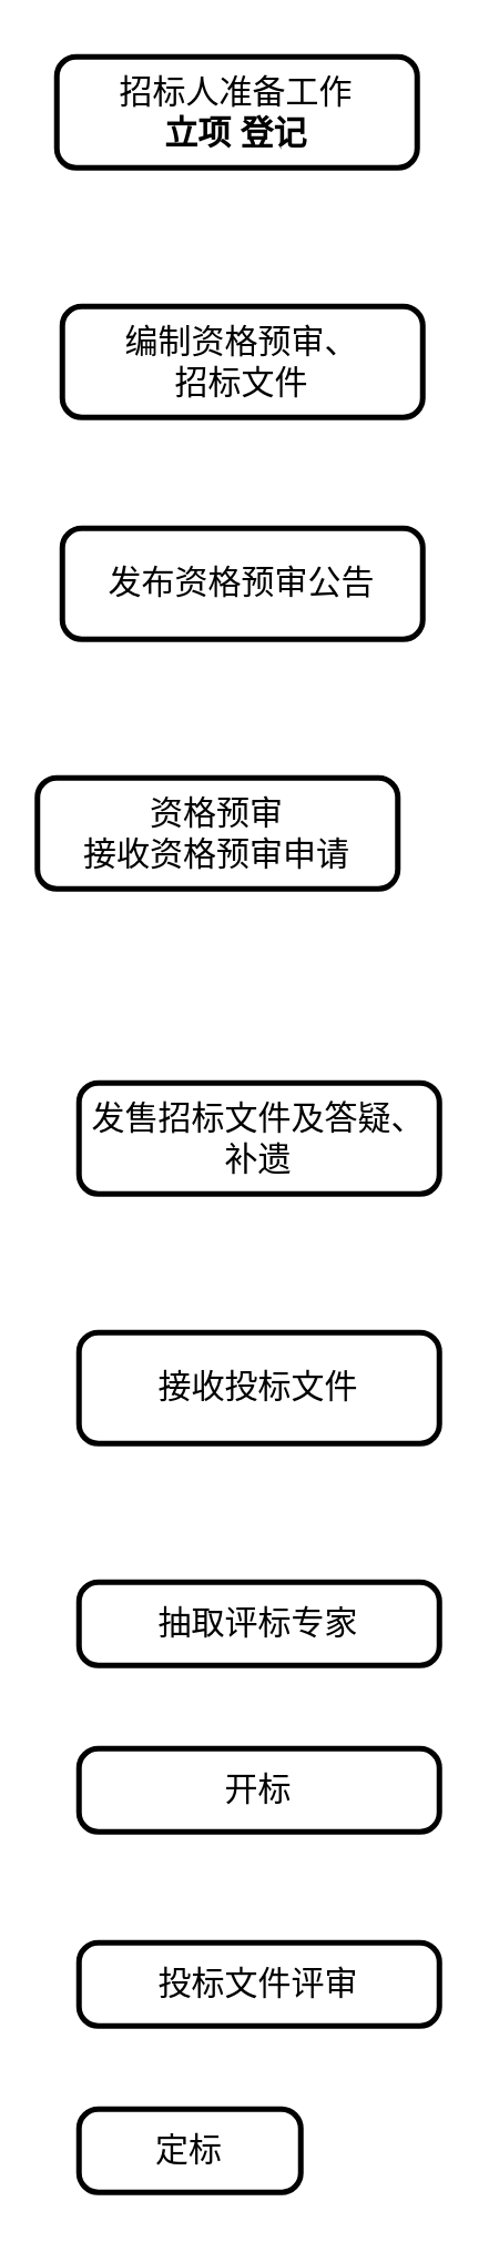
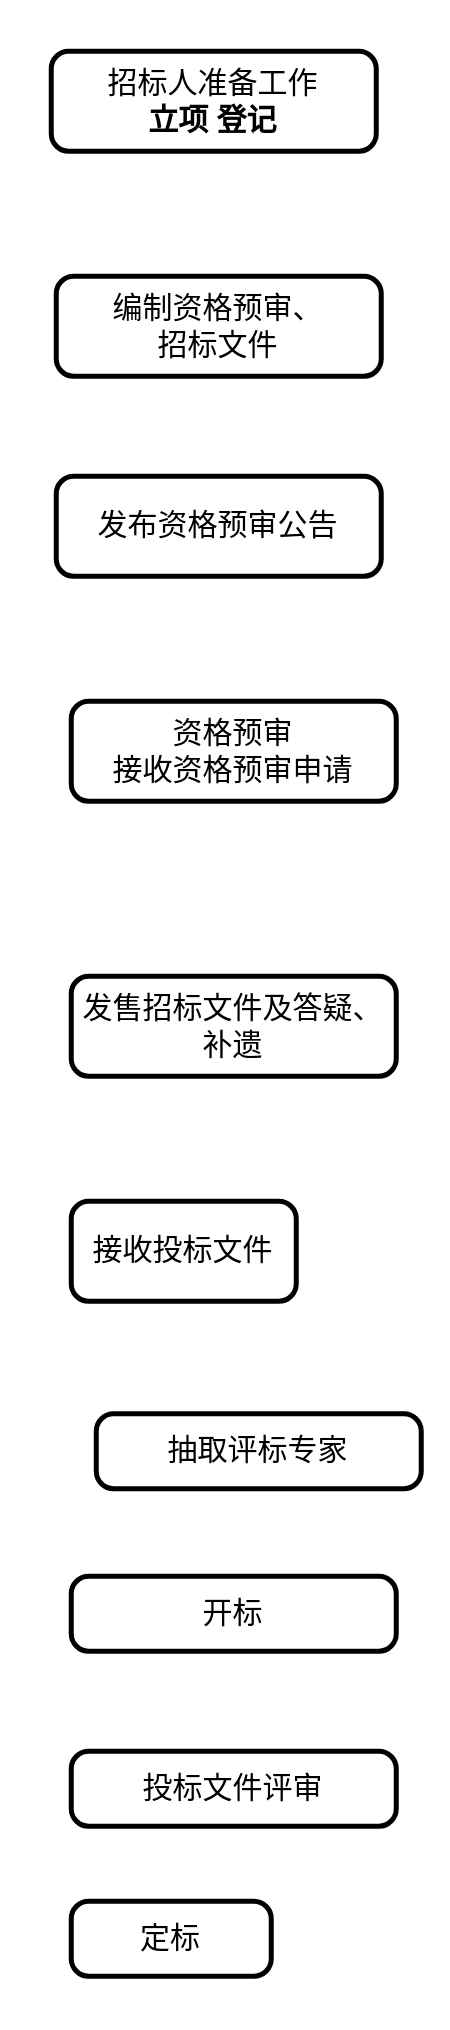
  <mxCell id="0" />
  <mxCell id="1" parent="0" />
  <mxCell id="2" value="&lt;span&gt;招标人准备工作&lt;br&gt;&lt;/span&gt;&lt;strong&gt;立项 登记&lt;/strong&gt;&lt;span&gt;&lt;br&gt;&lt;/span&gt;" style="rounded=1;whiteSpace=wrap;html=1;absoluteArcSize=1;arcSize=14;strokeWidth=2;" parent="1" vertex="1"><mxGeometry x="20" y="20" width="130" height="40" as="geometry" /></mxCell>
  <mxCell id="3" value="&lt;span&gt;编制资格预审、&lt;br&gt;招标文件&lt;/span&gt;&lt;span&gt;&lt;br&gt;&lt;/span&gt;" style="rounded=1;whiteSpace=wrap;html=1;absoluteArcSize=1;arcSize=14;strokeWidth=2;" parent="1" vertex="1"><mxGeometry x="22" y="110" width="130" height="40" as="geometry" /></mxCell>
  <mxCell id="4" value="&lt;span&gt;发布资格预审公告&lt;/span&gt;&lt;span&gt;&lt;br&gt;&lt;/span&gt;" style="rounded=1;whiteSpace=wrap;html=1;absoluteArcSize=1;arcSize=14;strokeWidth=2;" parent="1" vertex="1"><mxGeometry x="22" y="190" width="130" height="40" as="geometry" /></mxCell>
- <mxCell id="5" value="&lt;span&gt;资格预审&lt;br&gt;&lt;/span&gt;&lt;span&gt;接收资格预审申请&lt;br&gt;&lt;/span&gt;" style="rounded=1;whiteSpace=wrap;html=1;absoluteArcSize=1;arcSize=14;strokeWidth=2;" parent="1" vertex="1"><mxGeometry x="13" y="280" width="130" height="40" as="geometry" /></mxCell>
+ <mxCell id="5" value="&lt;span&gt;资格预审&lt;br&gt;&lt;/span&gt;&lt;span&gt;接收资格预审申请&lt;br&gt;&lt;/span&gt;" style="rounded=1;whiteSpace=wrap;html=1;absoluteArcSize=1;arcSize=14;strokeWidth=2;" parent="1" vertex="1"><mxGeometry x="28" y="280" width="130" height="40" as="geometry" /></mxCell>
  <mxCell id="6" value="&lt;span&gt;发售招标文件及答疑、补遗&lt;/span&gt;&lt;span&gt;&lt;br&gt;&lt;/span&gt;" style="rounded=1;whiteSpace=wrap;html=1;absoluteArcSize=1;arcSize=14;strokeWidth=2;" parent="1" vertex="1"><mxGeometry x="28" y="390" width="130" height="40" as="geometry" /></mxCell>
- <mxCell id="7" value="&lt;span&gt;接收投标文件&lt;/span&gt;&lt;span&gt;&lt;br&gt;&lt;/span&gt;" style="rounded=1;whiteSpace=wrap;html=1;absoluteArcSize=1;arcSize=14;strokeWidth=2;" parent="1" vertex="1"><mxGeometry x="28" y="480" width="130" height="40" as="geometry" /></mxCell>
- <mxCell id="8" value="&lt;span&gt;抽取评标专家&lt;/span&gt;&lt;span&gt;&lt;br&gt;&lt;/span&gt;" style="rounded=1;whiteSpace=wrap;html=1;absoluteArcSize=1;arcSize=14;strokeWidth=2;" vertex="1" parent="1"><mxGeometry x="28" y="570" width="130" height="30" as="geometry" /></mxCell>
+ <mxCell id="7" value="&lt;span&gt;接收投标文件&lt;/span&gt;&lt;span&gt;&lt;br&gt;&lt;/span&gt;" style="rounded=1;whiteSpace=wrap;html=1;absoluteArcSize=1;arcSize=14;strokeWidth=2;" parent="1" vertex="1"><mxGeometry x="28" y="480" width="90" height="40" as="geometry" /></mxCell>
+ <mxCell id="8" value="&lt;span&gt;抽取评标专家&lt;/span&gt;&lt;span&gt;&lt;br&gt;&lt;/span&gt;" style="rounded=1;whiteSpace=wrap;html=1;absoluteArcSize=1;arcSize=14;strokeWidth=2;" vertex="1" parent="1"><mxGeometry x="38" y="565" width="130" height="30" as="geometry" /></mxCell>
  <mxCell id="9" value="&lt;span&gt;开标&lt;/span&gt;&lt;span&gt;&lt;br&gt;&lt;/span&gt;" style="rounded=1;whiteSpace=wrap;html=1;absoluteArcSize=1;arcSize=14;strokeWidth=2;" vertex="1" parent="1"><mxGeometry x="28" y="630" width="130" height="30" as="geometry" /></mxCell>
  <mxCell id="10" value="&lt;span&gt;投标文件评审&lt;/span&gt;&lt;span&gt;&lt;br&gt;&lt;/span&gt;" style="rounded=1;whiteSpace=wrap;html=1;absoluteArcSize=1;arcSize=14;strokeWidth=2;" vertex="1" parent="1"><mxGeometry x="28" y="700" width="130" height="30" as="geometry" /></mxCell>
  <mxCell id="11" value="&lt;span&gt;定标&lt;/span&gt;&lt;span&gt;&lt;br&gt;&lt;/span&gt;" style="rounded=1;whiteSpace=wrap;html=1;absoluteArcSize=1;arcSize=14;strokeWidth=2;" vertex="1" parent="1"><mxGeometry x="28" y="760" width="80" height="30" as="geometry" /></mxCell>
